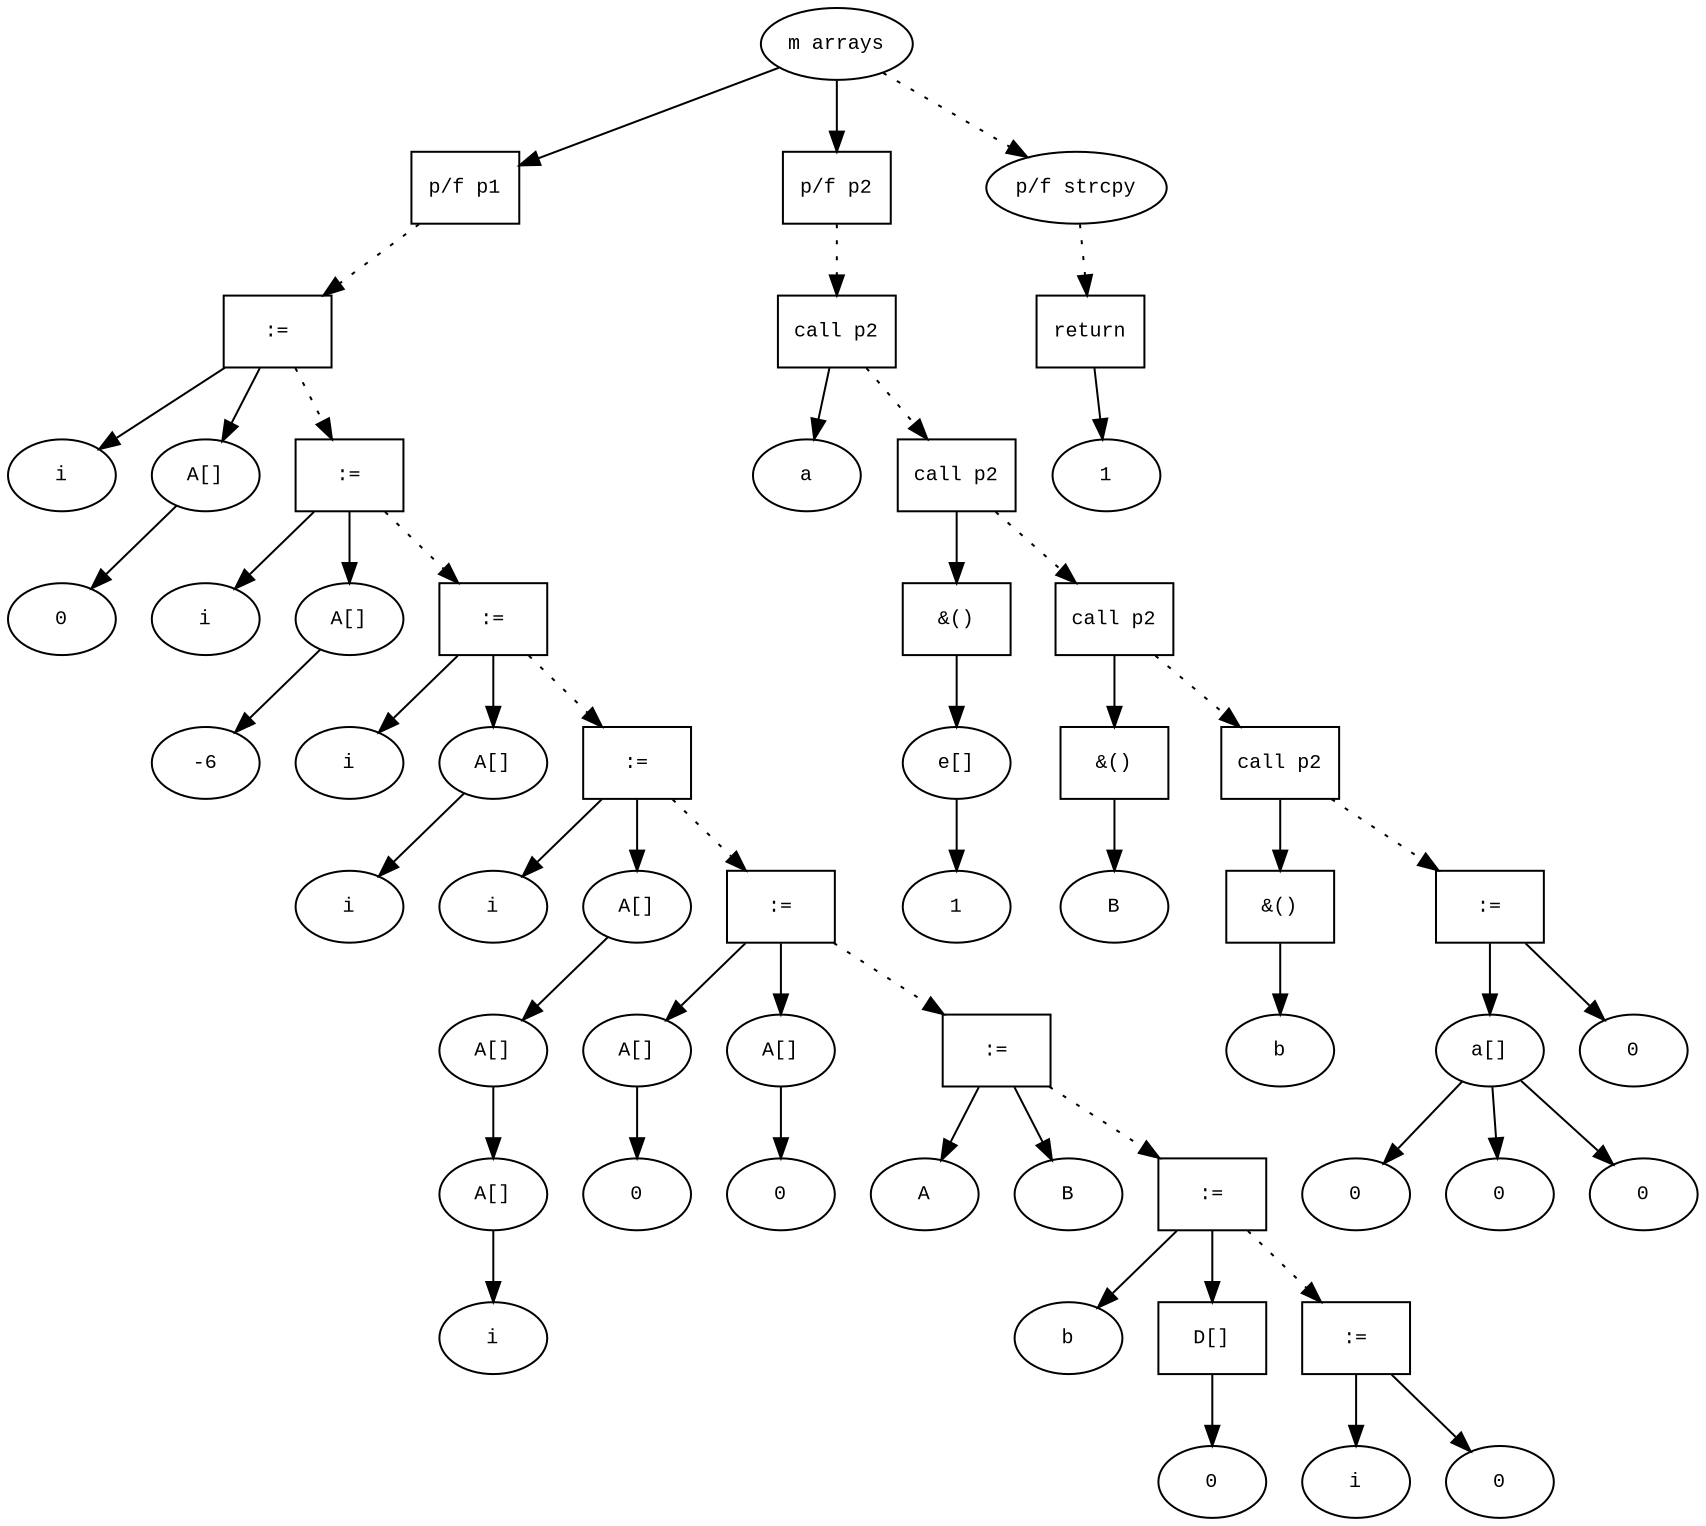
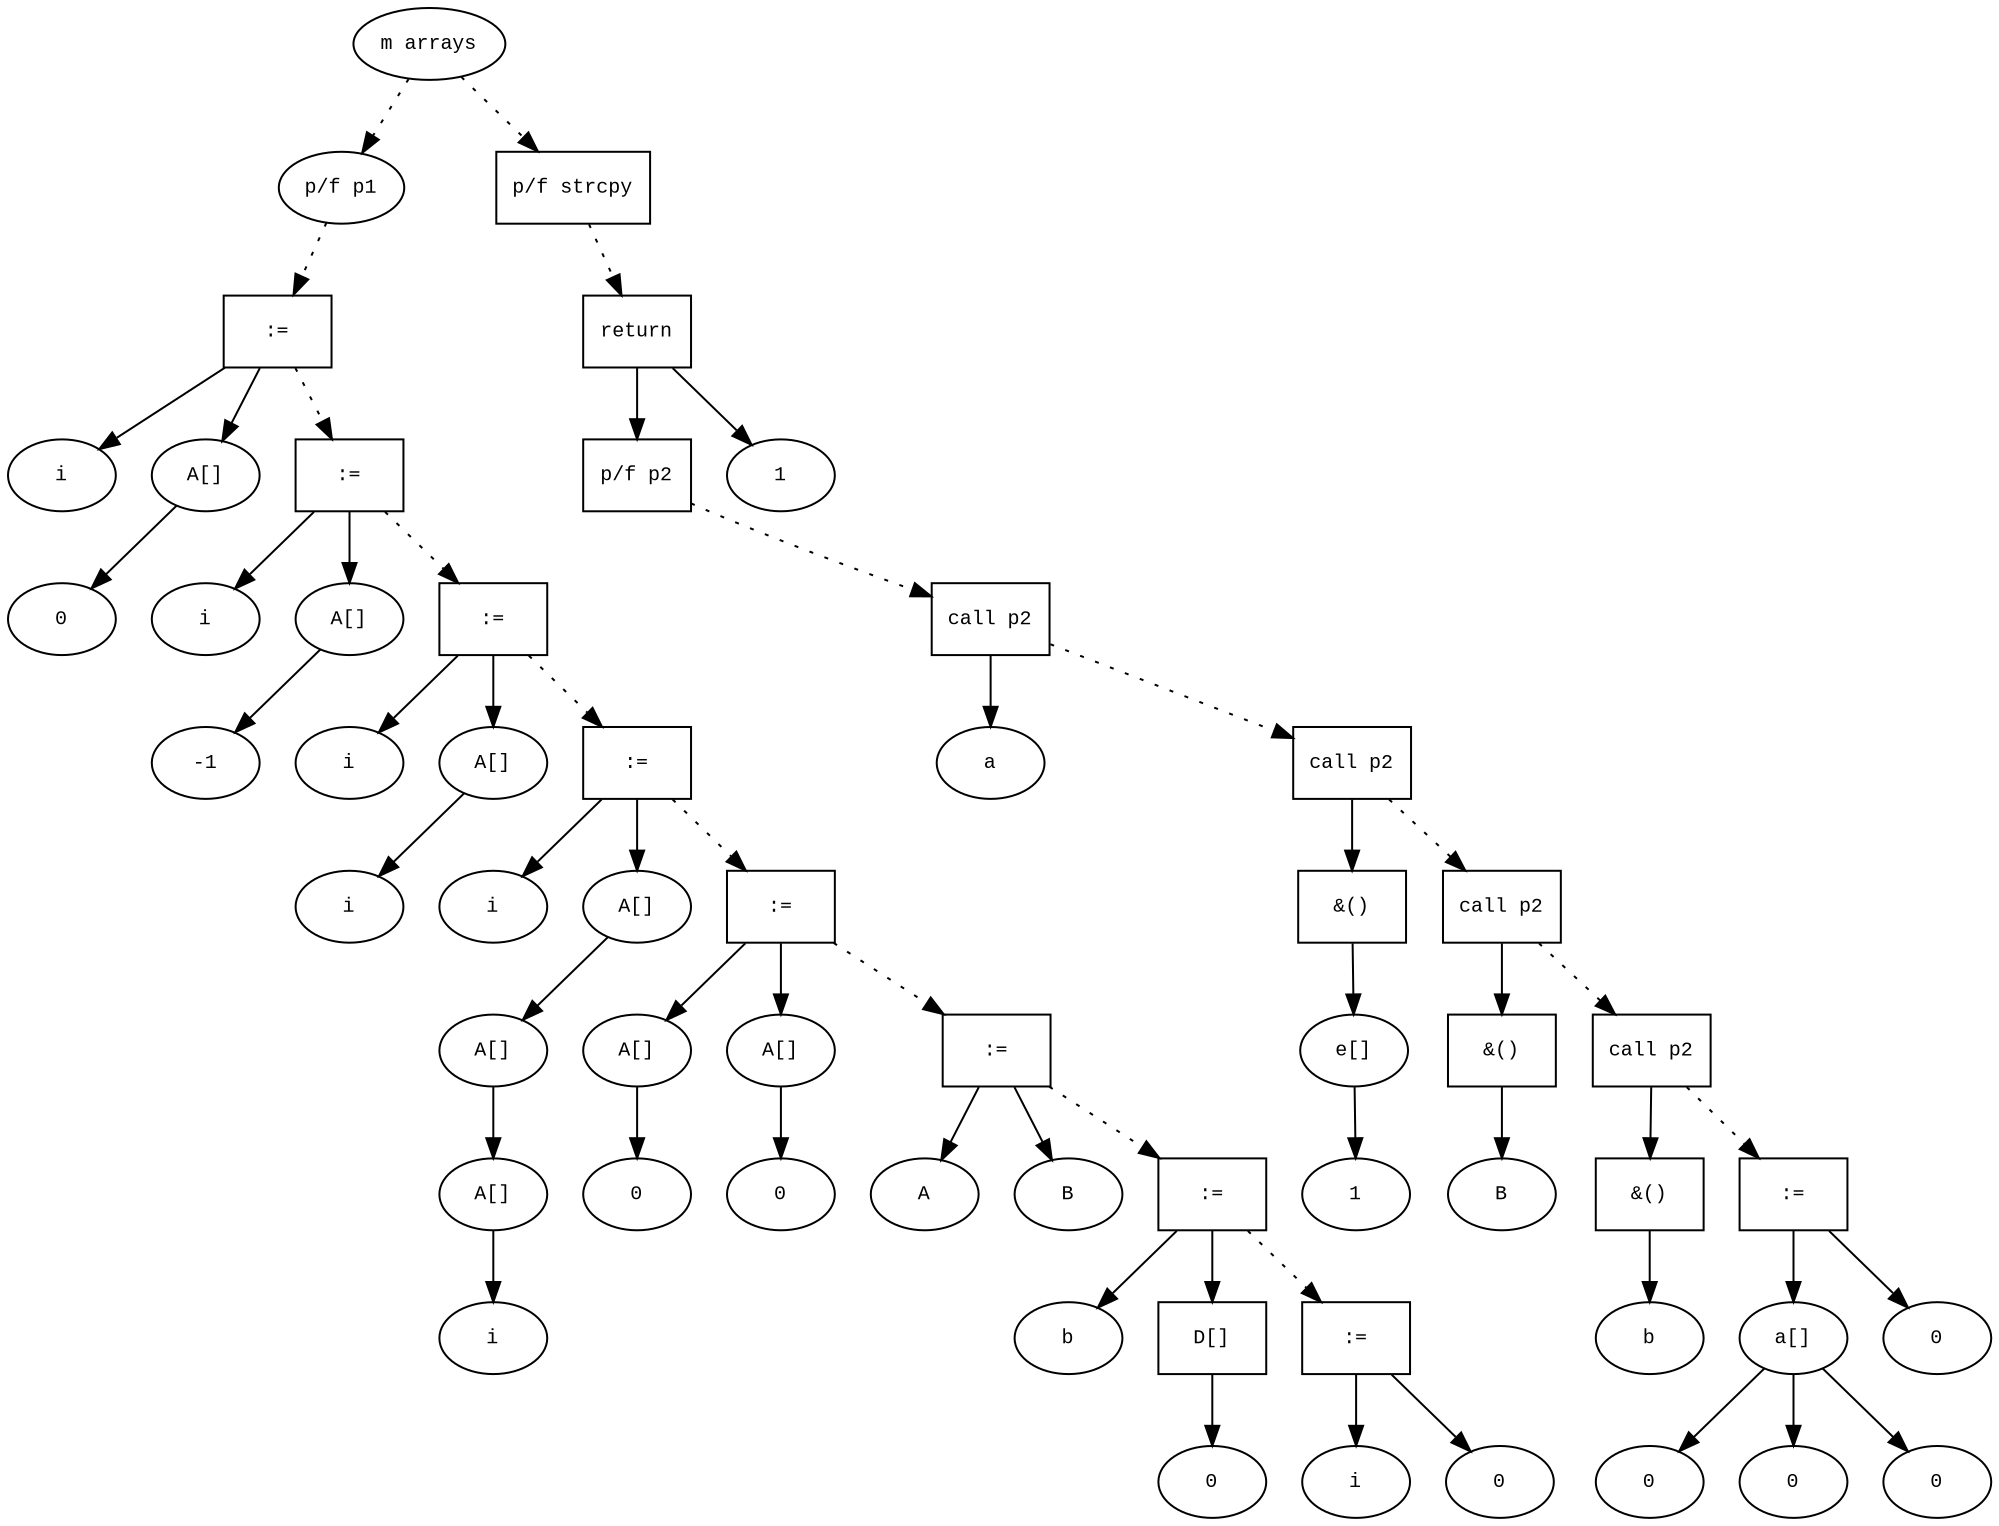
  digraph {
    fontname="Times New Roman"
    fontsize=10
    node [fontname="Courier New" fontsize=10 shape=ellipse]
    edge [fontname="Times New Roman" fontsize=10]
    n1 [label="m arrays"]
-   n2 [label="p/f p1" shape=box]
+   n2 [label="p/f p1"]
    n3 [label="p/f p2" shape=box]
-   n4 [label="p/f strcpy"]
+   n4 [label="p/f strcpy" shape=box]
    n5 [label=":=" shape=box]
    n6 [label="call p2" shape=box]
    n7 [label=return shape=box]
    n8 [label=i]
    n9 [label="A[]"]
    n10 [label=":=" shape=box]
    n11 [label=0]
    n12 [label=i]
    n13 [label="A[]"]
    n14 [label=":=" shape=box]
-   n15 [label=-6]
+   n15 [label=-1]
    n16 [label=i]
    n17 [label="A[]"]
    n18 [label=":=" shape=box]
    n19 [label=i]
    n20 [label=i]
    n21 [label="A[]"]
    n22 [label=":=" shape=box]
    n23 [label="A[]"]
    n24 [label="A[]"]
    n25 [label="A[]"]
    n26 [label=":=" shape=box]
    n27 [label="A[]"]
    n28 [label=i]
    n29 [label=0]
    n30 [label=0]
    n31 [label=A]
    n32 [label=B]
    n33 [label=":=" shape=box]
    n34 [label=b]
    n35 [label="D[]" shape=box]
    n36 [label=":=" shape=box]
    n37 [label=0]
    n38 [label=i]
    n39 [label=0]
    n40 [label=a]
    n41 [label="call p2" shape=box]
    n42 [label="&()" shape=box]
    n43 [label="call p2" shape=box]
    n44 [label="e[]"]
    n45 [label="&()" shape=box]
    n46 [label="call p2" shape=box]
    n47 [label=1]
    n48 [label=B]
    n49 [label="&()" shape=box]
    n50 [label=":=" shape=box]
    n51 [label=b]
    n52 [label="a[]"]
    n53 [label=0]
    n54 [label=0]
    n55 [label=0]
    n56 [label=0]
    n57 [label=1]
-   n1 -> n2
-   n1 -> n3
+   n1 -> n2 [style=dotted]
+   n7 -> n3
    n1 -> n4 [style=dotted]
    n2 -> n5 [style=dotted]
    n3 -> n6 [style=dotted]
    n4 -> n7 [style=dotted]
    n5 -> n8
    n5 -> n9
    n5 -> n10 [style=dotted]
    n6 -> n40
    n6 -> n41 [style=dotted]
    n7 -> n57
    n9 -> n11
    n10 -> n12
    n10 -> n13
    n10 -> n14 [style=dotted]
    n13 -> n15
    n14 -> n16
    n14 -> n17
    n14 -> n18 [style=dotted]
    n17 -> n19
    n18 -> n20
    n18 -> n21
    n18 -> n22 [style=dotted]
    n21 -> n23
    n22 -> n24
    n22 -> n25
    n22 -> n26 [style=dotted]
    n23 -> n27
    n24 -> n29
    n25 -> n30
    n26 -> n31
    n26 -> n32
    n26 -> n33 [style=dotted]
    n27 -> n28
    n33 -> n34
    n33 -> n35
    n33 -> n36 [style=dotted]
    n35 -> n37
    n36 -> n38
    n36 -> n39
    n41 -> n42
    n41 -> n43 [style=dotted]
    n42 -> n44
    n43 -> n45
    n43 -> n46 [style=dotted]
    n44 -> n47
    n45 -> n48
    n46 -> n49
    n46 -> n50 [style=dotted]
    n49 -> n51
    n50 -> n52
    n50 -> n53
    n52 -> n54
    n52 -> n55
    n52 -> n56
  }
